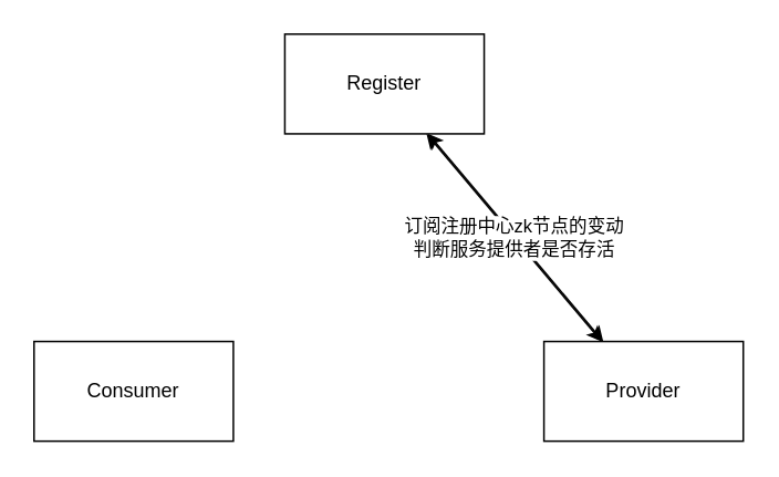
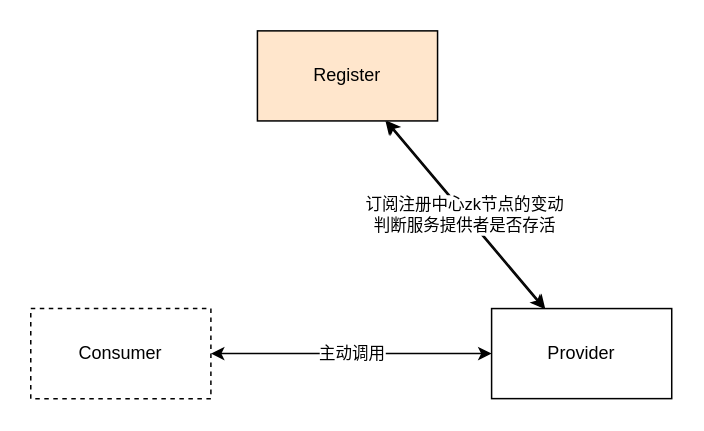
  <mxCell id="0" />
  <mxCell id="1" parent="0" />
  <mxCell id="2" value="心跳判断是否存活" style="rounded=0;orthogonalLoop=1;jettySize=auto;html=1;startArrow=classic;startFill=1;" parent="1" edge="1"><mxGeometry relative="1" as="geometry"><mxPoint x="257.297" y="80" as="sourcePoint" /><mxPoint x="362.703" y="205" as="targetPoint" /></mxGeometry></mxCell>
  <mxCell id="3" value="订阅注册中心zk节点的变动&lt;br&gt;判断服务提供者是否存活" style="edgeStyle=none;rounded=0;orthogonalLoop=1;jettySize=auto;html=1;startArrow=classic;startFill=1;" parent="1" source="4" target="7" edge="1"><mxGeometry relative="1" as="geometry" /></mxCell>
- <mxCell id="4" value="Register" style="rounded=0;whiteSpace=wrap;html=1;" parent="1" vertex="1"><mxGeometry x="171" y="20" width="120" height="60" as="geometry" /></mxCell>
- <mxCell id="6" value="Consumer" style="rounded=0;whiteSpace=wrap;html=1;" parent="1" vertex="1"><mxGeometry x="20" y="205" width="120" height="60" as="geometry" /></mxCell>
+ <mxCell id="4" value="Register" style="rounded=0;whiteSpace=wrap;html=1;fillColor=#ffe6cc;" parent="1" vertex="1"><mxGeometry x="171" y="20" width="120" height="60" as="geometry" /></mxCell>
+ <mxCell id="5" value="主动调用" style="edgeStyle=none;rounded=0;orthogonalLoop=1;jettySize=auto;html=1;entryX=0;entryY=0.5;entryDx=0;entryDy=0;startArrow=classic;startFill=1;" parent="1" source="6" target="7" edge="1"><mxGeometry relative="1" as="geometry" /></mxCell>
+ <mxCell id="6" value="Consumer" style="rounded=0;whiteSpace=wrap;html=1;dashed=1;" parent="1" vertex="1"><mxGeometry x="20" y="205" width="120" height="60" as="geometry" /></mxCell>
  <mxCell id="7" value="Provider" style="rounded=0;whiteSpace=wrap;html=1;" parent="1" vertex="1"><mxGeometry x="327" y="205" width="120" height="60" as="geometry" /></mxCell>
